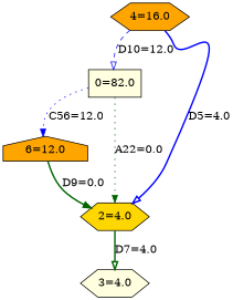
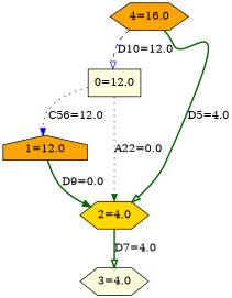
  strict digraph {
    node [fillcolor=lightyellow shape=hexagon style=filled]
    edge [arrowhead=normal color=darkgreen style=bold]
-   n1 [label="0=82.0" shape=box]
-   n2 [fillcolor=orange label="6=12.0" shape=house]
+   n1 [label="0=12.0" shape=box]
+   n2 [fillcolor=orange label="1=12.0" shape=house]
    n3 [fillcolor=gold label="2=4.0"]
    n4 [label="3=4.0"]
    n5 [fillcolor=orange label="4=16.0"]
    n1 -> n2 [color=blue label="C56=12.0" style=dotted]
    n1 -> n3 [label="A22=0.0" style=dotted]
    n2 -> n3 [label="D9=0.0"]
    n3 -> n4 [arrowhead=onormal label="D7=4.0"]
    n5 -> n1 [arrowhead=onormal color=blue label="D10=12.0" style=dashed]
-   n5 -> n3 [arrowhead=onormal color=blue label="D5=4.0"]
+   n5 -> n3 [arrowhead=onormal label="D5=4.0"]
  }
